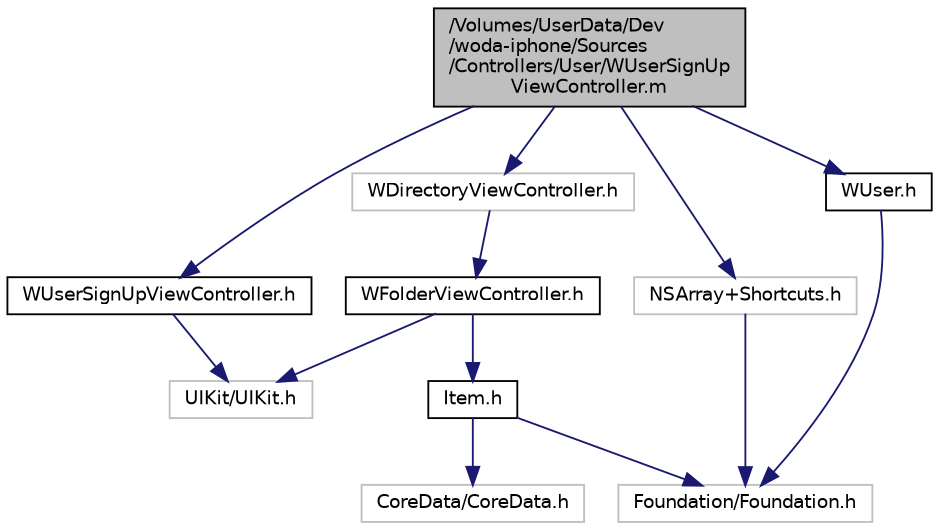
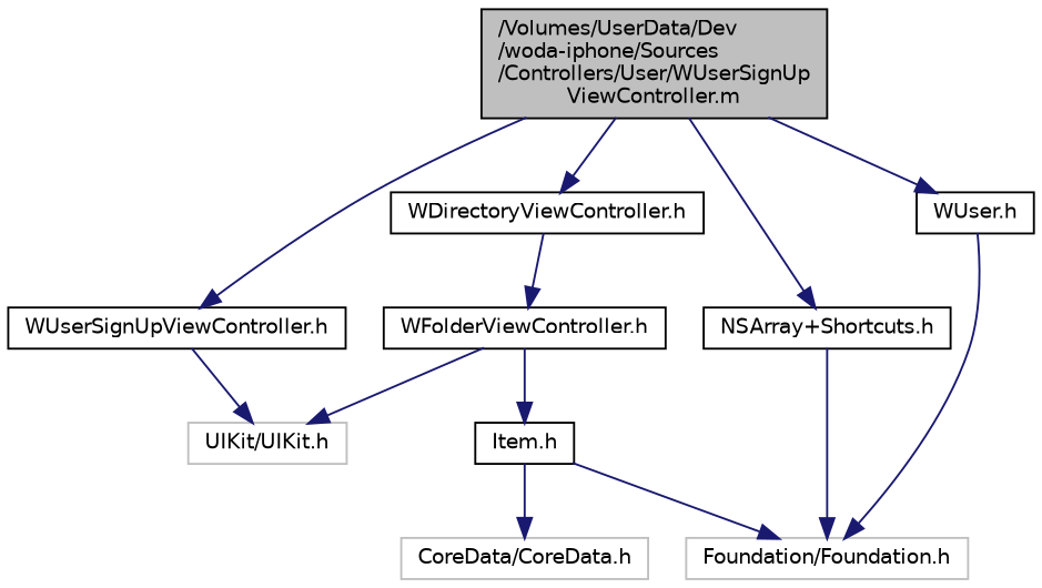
  digraph {
    node [color=black fillcolor=white fontname=Helvetica fontsize=10 shape=record style=filled]
    edge [color=midnightblue fontname=Helvetica fontsize=10 labelfontname=Helvetica labelfontsize=10 style=solid]
    n1 [fillcolor=grey75 fontcolor=black height=0.2 label="/Volumes/UserData/Dev\l/woda-iphone/Sources\l/Controllers/User/WUserSignUp\lViewController.m" width=0.4]
    n2 [height=0.2 label="WUserSignUpViewController.h" width=0.4]
-   n3 [color=grey75 height=0.2 label="WDirectoryViewController.h" width=0.4]
-   n4 [color=grey75 height=0.2 label="NSArray+Shortcuts.h" width=0.4]
+   n3 [height=0.2 label="WDirectoryViewController.h" width=0.4]
+   n4 [height=0.2 label="NSArray+Shortcuts.h" width=0.4]
    n5 [height=0.2 label="WUser.h" width=0.4]
    n6 [color=grey75 height=0.2 label="UIKit/UIKit.h" width=0.4]
    n7 [height=0.2 label="WFolderViewController.h" width=0.4]
    n8 [color=grey75 height=0.2 label="Foundation/Foundation.h" width=0.4]
    n9 [height=0.2 label="Item.h" width=0.4]
    n10 [color=grey75 height=0.2 label="CoreData/CoreData.h" width=0.4]
    n1 -> n2
    n1 -> n3
    n1 -> n4
    n1 -> n5
    n2 -> n6
    n3 -> n7
    n4 -> n8
    n5 -> n8
    n7 -> n6
    n7 -> n9
    n9 -> n8
    n9 -> n10
  }
